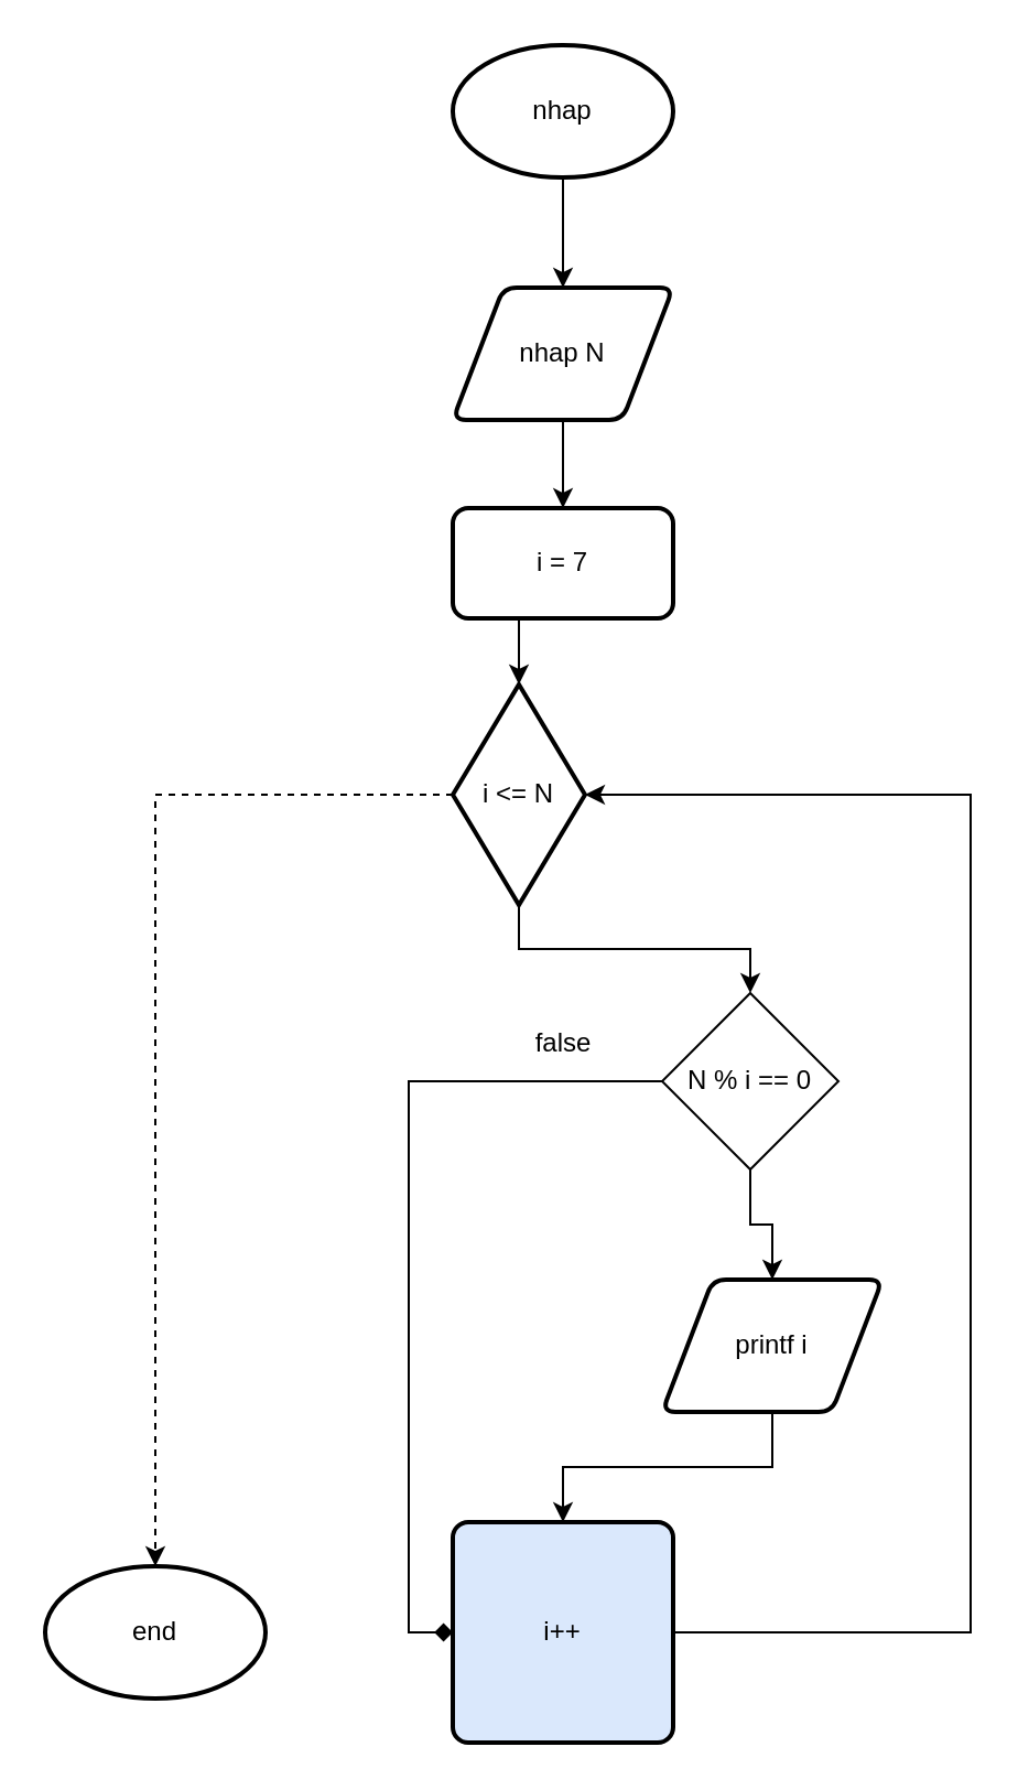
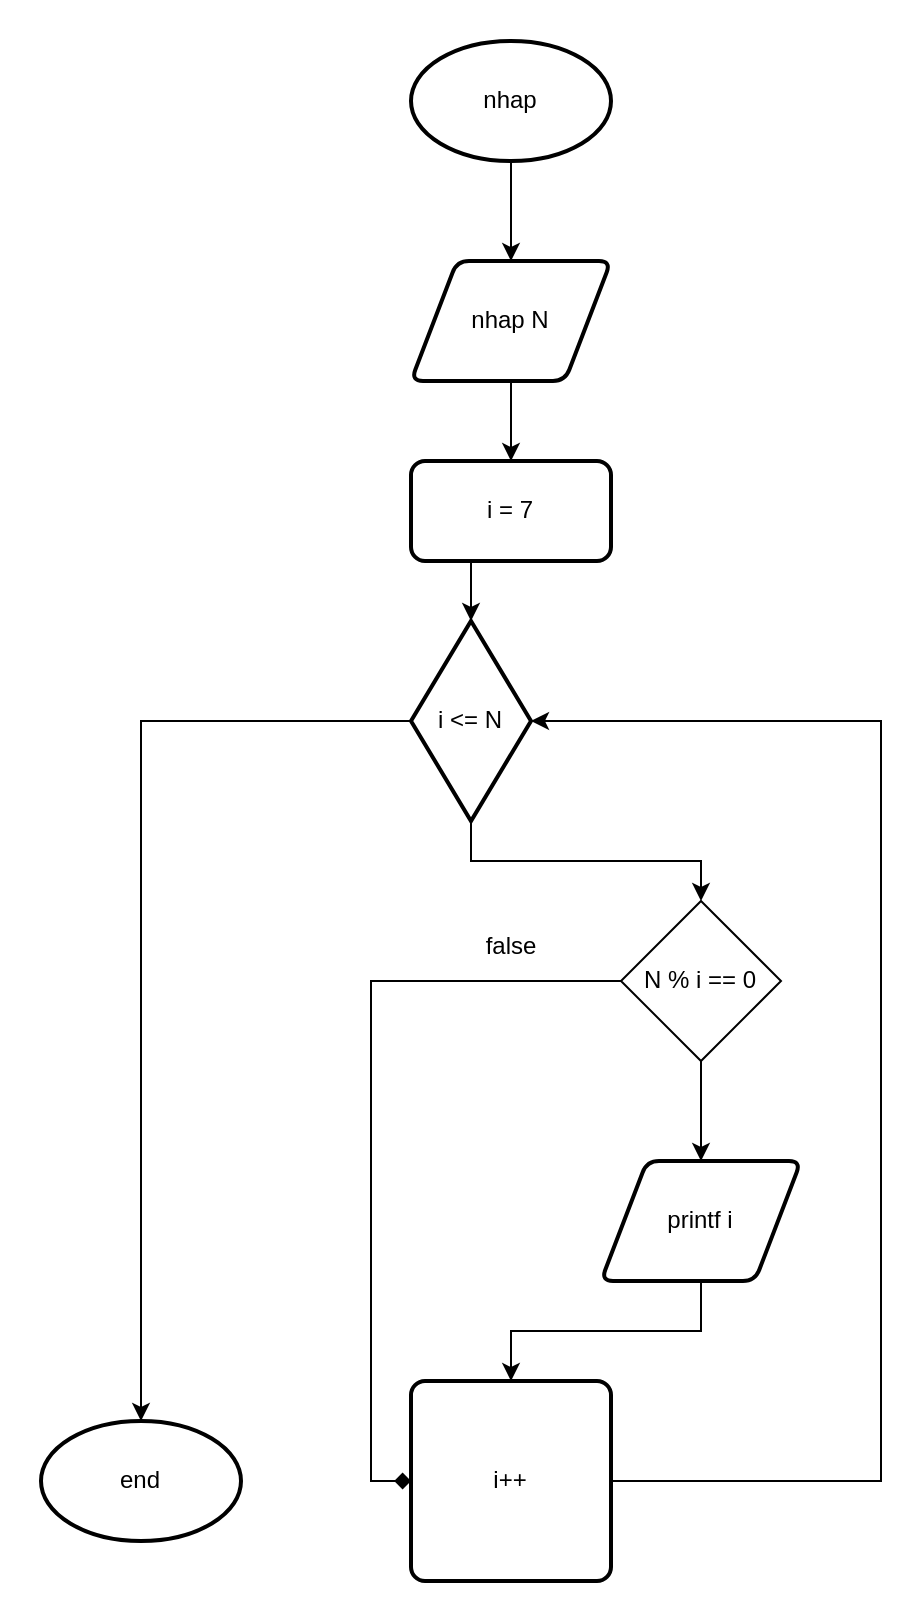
  <mxCell id="0" />
  <mxCell id="1" parent="0" />
  <mxCell id="2" style="edgeStyle=orthogonalEdgeStyle;rounded=0;orthogonalLoop=1;jettySize=auto;html=1;exitX=0.5;exitY=1;exitDx=0;exitDy=0;exitPerimeter=0;entryX=0.5;entryY=0;entryDx=0;entryDy=0;" parent="1" source="3" target="5" edge="1"><mxGeometry relative="1" as="geometry" /></mxCell>
  <mxCell id="3" value="nhap" style="strokeWidth=2;html=1;shape=mxgraph.flowchart.start_1;whiteSpace=wrap;" parent="1" vertex="1"><mxGeometry x="205" y="20" width="100" height="60" as="geometry" /></mxCell>
  <mxCell id="4" style="edgeStyle=orthogonalEdgeStyle;rounded=0;orthogonalLoop=1;jettySize=auto;html=1;exitX=0.5;exitY=1;exitDx=0;exitDy=0;entryX=0.5;entryY=0;entryDx=0;entryDy=0;" parent="1" source="5" target="8" edge="1"><mxGeometry relative="1" as="geometry" /></mxCell>
  <mxCell id="5" value="nhap N" style="shape=parallelogram;html=1;strokeWidth=2;perimeter=parallelogramPerimeter;whiteSpace=wrap;rounded=1;arcSize=12;size=0.23;" parent="1" vertex="1"><mxGeometry x="205" y="130" width="100" height="60" as="geometry" /></mxCell>
  <mxCell id="6" style="edgeStyle=orthogonalEdgeStyle;rounded=0;orthogonalLoop=1;jettySize=auto;html=1;exitX=0.5;exitY=1;exitDx=0;exitDy=0;exitPerimeter=0;entryX=0.5;entryY=0;entryDx=0;entryDy=0;" edge="1" parent="1" source="7" target="17"><mxGeometry relative="1" as="geometry" /></mxCell>
  <mxCell id="7" value="i &amp;lt;= N" style="strokeWidth=2;html=1;shape=mxgraph.flowchart.decision;whiteSpace=wrap;" parent="1" vertex="1"><mxGeometry x="205" y="310" width="60" height="100" as="geometry" /></mxCell>
  <mxCell id="8" value="i = 7" style="rounded=1;whiteSpace=wrap;html=1;absoluteArcSize=1;arcSize=14;strokeWidth=2;" parent="1" vertex="1"><mxGeometry x="205" y="230" width="100" height="50" as="geometry" /></mxCell>
  <mxCell id="9" style="edgeStyle=orthogonalEdgeStyle;rounded=0;orthogonalLoop=1;jettySize=auto;html=1;exitX=1;exitY=0.5;exitDx=0;exitDy=0;entryX=1;entryY=0.5;entryDx=0;entryDy=0;entryPerimeter=0;" edge="1" parent="1" source="10" target="7"><mxGeometry relative="1" as="geometry"><mxPoint x="470" y="360" as="targetPoint" /><Array as="points"><mxPoint x="440" y="740" /><mxPoint x="440" y="360" /></Array></mxGeometry></mxCell>
- <mxCell id="10" value="i++" style="rounded=1;whiteSpace=wrap;html=1;absoluteArcSize=1;arcSize=14;strokeWidth=2;fillColor=#dae8fc;" parent="1" vertex="1"><mxGeometry x="205" y="690" width="100" height="100" as="geometry" /></mxCell>
+ <mxCell id="10" value="i++" style="rounded=1;whiteSpace=wrap;html=1;absoluteArcSize=1;arcSize=14;strokeWidth=2;" parent="1" vertex="1"><mxGeometry x="205" y="690" width="100" height="100" as="geometry" /></mxCell>
  <mxCell id="11" style="edgeStyle=orthogonalEdgeStyle;rounded=0;orthogonalLoop=1;jettySize=auto;html=1;exitX=0.5;exitY=1;exitDx=0;exitDy=0;entryX=0.5;entryY=0;entryDx=0;entryDy=0;" parent="1" source="12" target="10" edge="1"><mxGeometry relative="1" as="geometry" /></mxCell>
  <mxCell id="12" value="printf i" style="shape=parallelogram;html=1;strokeWidth=2;perimeter=parallelogramPerimeter;whiteSpace=wrap;rounded=1;arcSize=12;size=0.23;" parent="1" vertex="1"><mxGeometry x="300" y="580" width="100" height="60" as="geometry" /></mxCell>
  <mxCell id="13" value="end" style="strokeWidth=2;html=1;shape=mxgraph.flowchart.start_1;whiteSpace=wrap;" parent="1" vertex="1"><mxGeometry x="20" y="710" width="100" height="60" as="geometry" /></mxCell>
  <mxCell id="14" style="edgeStyle=orthogonalEdgeStyle;rounded=0;orthogonalLoop=1;jettySize=auto;html=1;exitX=0.5;exitY=1;exitDx=0;exitDy=0;entryX=0.5;entryY=0;entryDx=0;entryDy=0;entryPerimeter=0;" parent="1" source="8" target="7" edge="1"><mxGeometry relative="1" as="geometry" /></mxCell>
  <mxCell id="15" style="edgeStyle=orthogonalEdgeStyle;rounded=0;orthogonalLoop=1;jettySize=auto;html=1;exitX=0.5;exitY=1;exitDx=0;exitDy=0;entryX=0.5;entryY=0;entryDx=0;entryDy=0;" edge="1" parent="1" source="17" target="12"><mxGeometry relative="1" as="geometry" /></mxCell>
  <mxCell id="16" style="edgeStyle=orthogonalEdgeStyle;rounded=0;orthogonalLoop=1;jettySize=auto;html=1;exitX=0;exitY=0.5;exitDx=0;exitDy=0;entryX=0;entryY=0.5;entryDx=0;entryDy=0;endArrow=diamond;" edge="1" parent="1" source="17" target="10"><mxGeometry relative="1" as="geometry" /></mxCell>
- <mxCell id="17" value="N % i == 0" style="rhombus;whiteSpace=wrap;html=1;" vertex="1" parent="1"><mxGeometry x="300" y="450" width="80" height="80" as="geometry" /></mxCell>
+ <mxCell id="17" value="N % i == 0" style="rhombus;whiteSpace=wrap;html=1;" vertex="1" parent="1"><mxGeometry x="310" y="450" width="80" height="80" as="geometry" /></mxCell>
  <mxCell id="18" value="false" style="text;html=1;align=center;verticalAlign=middle;resizable=0;points=[];autosize=1;strokeColor=none;fillColor=none;" vertex="1" parent="1"><mxGeometry x="230" y="458" width="50" height="30" as="geometry" /></mxCell>
- <mxCell id="19" style="edgeStyle=orthogonalEdgeStyle;rounded=0;orthogonalLoop=1;jettySize=auto;html=1;exitX=0;exitY=0.5;exitDx=0;exitDy=0;exitPerimeter=0;entryX=0.5;entryY=0;entryDx=0;entryDy=0;entryPerimeter=0;dashed=1;" edge="1" parent="1" source="7" target="13"><mxGeometry relative="1" as="geometry" /></mxCell>
+ <mxCell id="19" style="edgeStyle=orthogonalEdgeStyle;rounded=0;orthogonalLoop=1;jettySize=auto;html=1;exitX=0;exitY=0.5;exitDx=0;exitDy=0;exitPerimeter=0;entryX=0.5;entryY=0;entryDx=0;entryDy=0;entryPerimeter=0;" edge="1" parent="1" source="7" target="13"><mxGeometry relative="1" as="geometry" /></mxCell>
